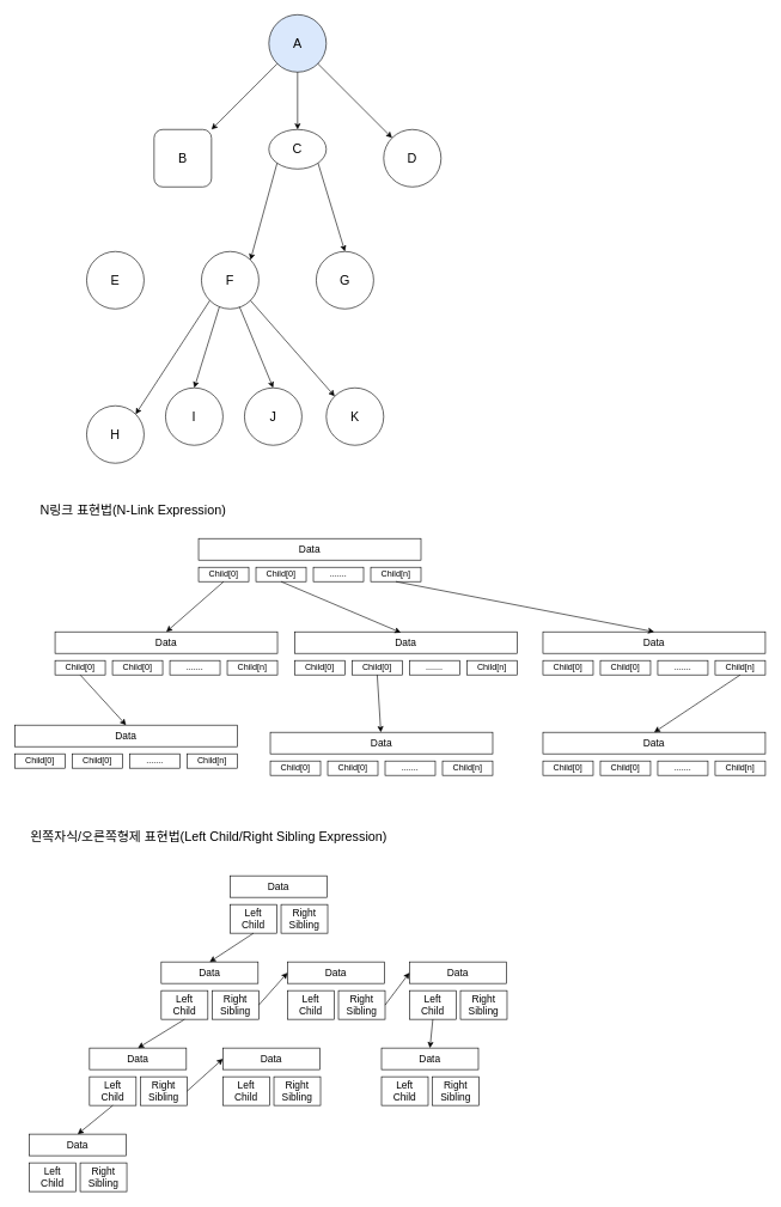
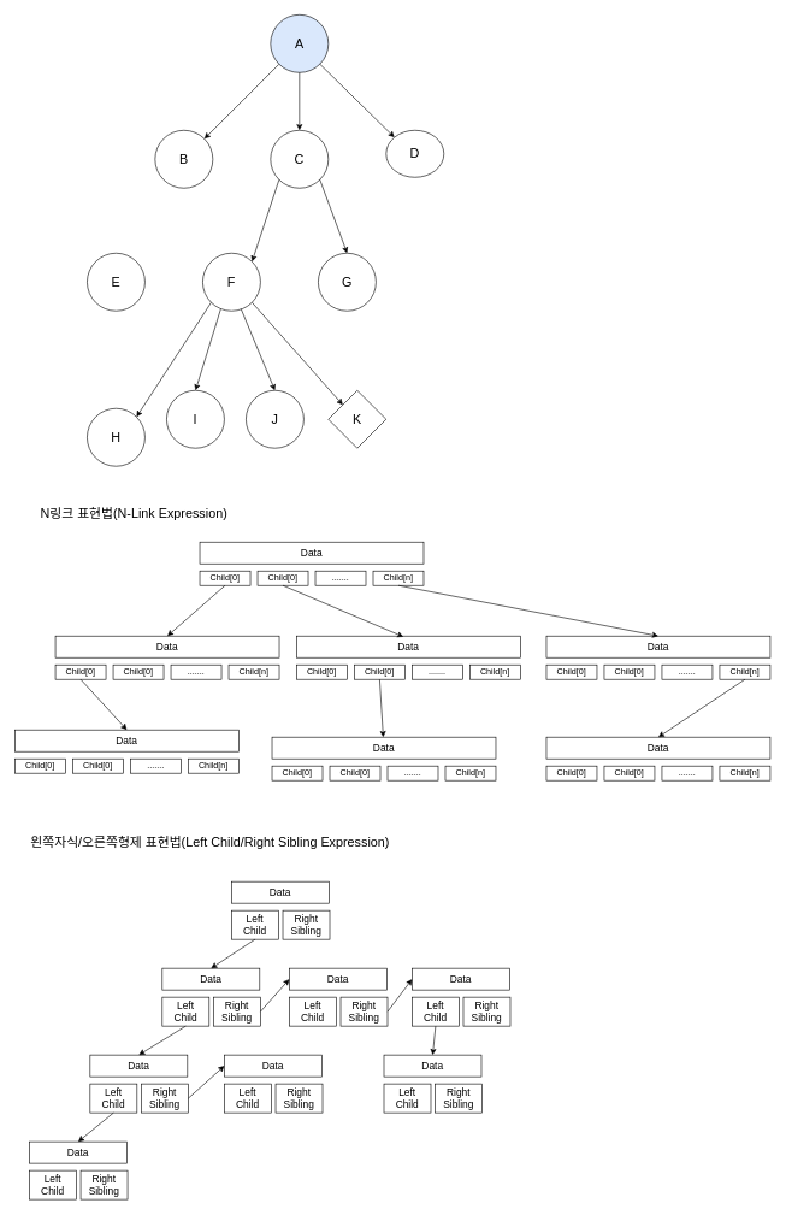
  <mxCell id="0" />
  <mxCell id="1" parent="0" />
  <mxCell id="2" value="&lt;font style=&quot;font-size: 18px&quot;&gt;A&lt;/font&gt;" style="ellipse;whiteSpace=wrap;html=1;aspect=fixed;fillColor=#dae8fc;" parent="1" vertex="1"><mxGeometry x="374" y="20" width="80" height="80" as="geometry" /></mxCell>
- <mxCell id="3" value="&lt;span style=&quot;font-size: 18px&quot;&gt;B&lt;/span&gt;" style="whiteSpace=wrap;html=1;aspect=fixed;rounded=1;" parent="1" vertex="1"><mxGeometry x="214" y="180" width="80" height="80" as="geometry" /></mxCell>
- <mxCell id="4" value="&lt;span style=&quot;font-size: 18px&quot;&gt;C&lt;/span&gt;" style="ellipse;whiteSpace=wrap;html=1;aspect=fixed;" parent="1" vertex="1"><mxGeometry x="374" y="180" width="80" height="55" as="geometry" /></mxCell>
- <mxCell id="5" value="&lt;span style=&quot;font-size: 18px&quot;&gt;D&lt;/span&gt;" style="ellipse;whiteSpace=wrap;html=1;aspect=fixed;" parent="1" vertex="1"><mxGeometry x="534" y="180" width="80" height="80" as="geometry" /></mxCell>
+ <mxCell id="3" value="&lt;span style=&quot;font-size: 18px&quot;&gt;B&lt;/span&gt;" style="ellipse;whiteSpace=wrap;html=1;aspect=fixed;" parent="1" vertex="1"><mxGeometry x="214" y="180" width="80" height="80" as="geometry" /></mxCell>
+ <mxCell id="4" value="&lt;span style=&quot;font-size: 18px&quot;&gt;C&lt;/span&gt;" style="ellipse;whiteSpace=wrap;html=1;aspect=fixed;" parent="1" vertex="1"><mxGeometry x="374" y="180" width="80" height="80" as="geometry" /></mxCell>
+ <mxCell id="5" value="&lt;span style=&quot;font-size: 18px&quot;&gt;D&lt;/span&gt;" style="ellipse;whiteSpace=wrap;html=1;aspect=fixed;" parent="1" vertex="1"><mxGeometry x="534" y="180" width="80" height="65" as="geometry" /></mxCell>
  <mxCell id="6" value="&lt;span style=&quot;font-size: 18px&quot;&gt;E&lt;/span&gt;" style="ellipse;whiteSpace=wrap;html=1;aspect=fixed;" parent="1" vertex="1"><mxGeometry x="120" y="350" width="80" height="80" as="geometry" /></mxCell>
  <mxCell id="7" value="&lt;span style=&quot;font-size: 18px&quot;&gt;F&lt;/span&gt;" style="ellipse;whiteSpace=wrap;html=1;aspect=fixed;" parent="1" vertex="1"><mxGeometry x="280" y="350" width="80" height="80" as="geometry" /></mxCell>
  <mxCell id="8" value="&lt;span style=&quot;font-size: 18px&quot;&gt;G&lt;/span&gt;" style="ellipse;whiteSpace=wrap;html=1;aspect=fixed;" parent="1" vertex="1"><mxGeometry x="440" y="350" width="80" height="80" as="geometry" /></mxCell>
  <mxCell id="9" value="&lt;span style=&quot;font-size: 18px&quot;&gt;H&lt;/span&gt;" style="ellipse;whiteSpace=wrap;html=1;aspect=fixed;" parent="1" vertex="1"><mxGeometry x="120" y="565" width="80" height="80" as="geometry" /></mxCell>
  <mxCell id="10" value="&lt;span style=&quot;font-size: 18px&quot;&gt;I&lt;/span&gt;" style="ellipse;whiteSpace=wrap;html=1;aspect=fixed;" parent="1" vertex="1"><mxGeometry x="230" y="540" width="80" height="80" as="geometry" /></mxCell>
  <mxCell id="11" value="&lt;span style=&quot;font-size: 18px&quot;&gt;J&lt;/span&gt;" style="ellipse;whiteSpace=wrap;html=1;aspect=fixed;" parent="1" vertex="1"><mxGeometry x="340" y="540" width="80" height="80" as="geometry" /></mxCell>
- <mxCell id="12" value="&lt;span style=&quot;font-size: 18px&quot;&gt;K&lt;/span&gt;" style="ellipse;whiteSpace=wrap;html=1;aspect=fixed;" parent="1" vertex="1"><mxGeometry x="454" y="540" width="80" height="80" as="geometry" /></mxCell>
+ <mxCell id="12" value="&lt;span style=&quot;font-size: 18px&quot;&gt;K&lt;/span&gt;" style="rhombus;whiteSpace=wrap;html=1;aspect=fixed;" parent="1" vertex="1"><mxGeometry x="454" y="540" width="80" height="80" as="geometry" /></mxCell>
  <mxCell id="13" value="" style="endArrow=classic;html=1;entryX=1;entryY=0;entryDx=0;entryDy=0;exitX=0;exitY=1;exitDx=0;exitDy=0;" parent="1" source="4" target="7" edge="1"><mxGeometry width="50" height="50" relative="1" as="geometry"><mxPoint x="560" y="430" as="sourcePoint" /><mxPoint x="610" y="380" as="targetPoint" /></mxGeometry></mxCell>
  <mxCell id="14" value="" style="endArrow=classic;html=1;exitX=0;exitY=1;exitDx=0;exitDy=0;entryX=1;entryY=0;entryDx=0;entryDy=0;" parent="1" source="2" target="3" edge="1"><mxGeometry width="50" height="50" relative="1" as="geometry"><mxPoint x="660" y="510" as="sourcePoint" /><mxPoint x="710" y="460" as="targetPoint" /></mxGeometry></mxCell>
  <mxCell id="15" value="" style="endArrow=classic;html=1;exitX=0.5;exitY=1;exitDx=0;exitDy=0;entryX=0.5;entryY=0;entryDx=0;entryDy=0;" parent="1" source="2" target="4" edge="1"><mxGeometry width="50" height="50" relative="1" as="geometry"><mxPoint x="395.716" y="98.284" as="sourcePoint" /><mxPoint x="292.284" y="201.716" as="targetPoint" /></mxGeometry></mxCell>
  <mxCell id="16" value="" style="endArrow=classic;html=1;exitX=1;exitY=1;exitDx=0;exitDy=0;entryX=0;entryY=0;entryDx=0;entryDy=0;" parent="1" source="2" target="5" edge="1"><mxGeometry width="50" height="50" relative="1" as="geometry"><mxPoint x="424" y="110" as="sourcePoint" /><mxPoint x="424" y="190" as="targetPoint" /></mxGeometry></mxCell>
  <mxCell id="17" value="" style="endArrow=classic;html=1;entryX=0.5;entryY=0;entryDx=0;entryDy=0;exitX=1;exitY=1;exitDx=0;exitDy=0;" parent="1" source="4" target="8" edge="1"><mxGeometry width="50" height="50" relative="1" as="geometry"><mxPoint x="570" y="440" as="sourcePoint" /><mxPoint x="620" y="390" as="targetPoint" /></mxGeometry></mxCell>
  <mxCell id="18" value="" style="endArrow=classic;html=1;entryX=1;entryY=0;entryDx=0;entryDy=0;exitX=0;exitY=1;exitDx=0;exitDy=0;" parent="1" source="7" target="9" edge="1"><mxGeometry width="50" height="50" relative="1" as="geometry"><mxPoint x="237.436" y="420.004" as="sourcePoint" /><mxPoint x="200.004" y="533.436" as="targetPoint" /></mxGeometry></mxCell>
  <mxCell id="19" value="" style="endArrow=classic;html=1;entryX=0.5;entryY=0;entryDx=0;entryDy=0;exitX=0.313;exitY=0.963;exitDx=0;exitDy=0;exitPerimeter=0;" parent="1" source="7" target="10" edge="1"><mxGeometry width="50" height="50" relative="1" as="geometry"><mxPoint x="290" y="400" as="sourcePoint" /><mxPoint x="198.284" y="561.716" as="targetPoint" /></mxGeometry></mxCell>
  <mxCell id="20" value="" style="endArrow=classic;html=1;entryX=0.5;entryY=0;entryDx=0;entryDy=0;exitX=0.663;exitY=0.963;exitDx=0;exitDy=0;exitPerimeter=0;" parent="1" source="7" target="11" edge="1"><mxGeometry width="50" height="50" relative="1" as="geometry"><mxPoint x="301.716" y="428.284" as="sourcePoint" /><mxPoint x="280" y="550" as="targetPoint" /></mxGeometry></mxCell>
  <mxCell id="21" value="" style="endArrow=classic;html=1;entryX=0;entryY=0;entryDx=0;entryDy=0;exitX=1;exitY=1;exitDx=0;exitDy=0;" parent="1" source="7" target="12" edge="1"><mxGeometry width="50" height="50" relative="1" as="geometry"><mxPoint x="330" y="440" as="sourcePoint" /><mxPoint x="361.716" y="561.716" as="targetPoint" /></mxGeometry></mxCell>
  <mxCell id="22" value="&lt;font style=&quot;font-size: 14px&quot;&gt;Data&lt;/font&gt;" style="rounded=0;whiteSpace=wrap;html=1;" parent="1" vertex="1"><mxGeometry x="276" y="750" width="310" height="30" as="geometry" /></mxCell>
  <mxCell id="23" value="&lt;font style=&quot;font-size: 18px&quot;&gt;N링크 표현법(N-Link Expression)&lt;/font&gt;" style="text;html=1;strokeColor=none;fillColor=none;align=center;verticalAlign=middle;whiteSpace=wrap;rounded=0;" parent="1" vertex="1"><mxGeometry x="40" y="700" width="290" height="20" as="geometry" /></mxCell>
  <mxCell id="24" value="Child[0]" style="rounded=0;whiteSpace=wrap;html=1;" parent="1" vertex="1"><mxGeometry x="276" y="790" width="70" height="20" as="geometry" /></mxCell>
  <mxCell id="25" value="Child[0]" style="rounded=0;whiteSpace=wrap;html=1;" parent="1" vertex="1"><mxGeometry x="356" y="790" width="70" height="20" as="geometry" /></mxCell>
  <mxCell id="26" value="......." style="rounded=0;whiteSpace=wrap;html=1;" parent="1" vertex="1"><mxGeometry x="436" y="790" width="70" height="20" as="geometry" /></mxCell>
  <mxCell id="27" value="Child[n]" style="rounded=0;whiteSpace=wrap;html=1;" parent="1" vertex="1"><mxGeometry x="516" y="790" width="70" height="20" as="geometry" /></mxCell>
  <mxCell id="28" value="&lt;font style=&quot;font-size: 14px&quot;&gt;Data&lt;/font&gt;" style="rounded=0;whiteSpace=wrap;html=1;" parent="1" vertex="1"><mxGeometry x="76" y="880" width="310" height="30" as="geometry" /></mxCell>
  <mxCell id="29" value="Child[0]" style="rounded=0;whiteSpace=wrap;html=1;" parent="1" vertex="1"><mxGeometry x="76" y="920" width="70" height="20" as="geometry" /></mxCell>
  <mxCell id="30" value="Child[0]" style="rounded=0;whiteSpace=wrap;html=1;" parent="1" vertex="1"><mxGeometry x="156" y="920" width="70" height="20" as="geometry" /></mxCell>
  <mxCell id="31" value="......." style="rounded=0;whiteSpace=wrap;html=1;" parent="1" vertex="1"><mxGeometry x="236" y="920" width="70" height="20" as="geometry" /></mxCell>
  <mxCell id="32" value="Child[n]" style="rounded=0;whiteSpace=wrap;html=1;" parent="1" vertex="1"><mxGeometry x="316" y="920" width="70" height="20" as="geometry" /></mxCell>
  <mxCell id="33" value="&lt;font style=&quot;font-size: 14px&quot;&gt;Data&lt;/font&gt;" style="rounded=0;whiteSpace=wrap;html=1;" parent="1" vertex="1"><mxGeometry x="410" y="880" width="310" height="30" as="geometry" /></mxCell>
  <mxCell id="34" value="Child[0]" style="rounded=0;whiteSpace=wrap;html=1;" parent="1" vertex="1"><mxGeometry x="410" y="920" width="70" height="20" as="geometry" /></mxCell>
  <mxCell id="35" value="Child[0]" style="rounded=0;whiteSpace=wrap;html=1;" parent="1" vertex="1"><mxGeometry x="490" y="920" width="70" height="20" as="geometry" /></mxCell>
  <mxCell id="36" value="......." style="rounded=0;whiteSpace=wrap;html=1;" parent="1" vertex="1"><mxGeometry x="570" y="920" width="70" height="20" as="geometry" /></mxCell>
  <mxCell id="37" value="Child[n]" style="rounded=0;whiteSpace=wrap;html=1;" parent="1" vertex="1"><mxGeometry x="650" y="920" width="70" height="20" as="geometry" /></mxCell>
  <mxCell id="38" value="&lt;font style=&quot;font-size: 14px&quot;&gt;Data&lt;/font&gt;" style="rounded=0;whiteSpace=wrap;html=1;" parent="1" vertex="1"><mxGeometry x="756" y="880" width="310" height="30" as="geometry" /></mxCell>
  <mxCell id="39" value="Child[0]" style="rounded=0;whiteSpace=wrap;html=1;" parent="1" vertex="1"><mxGeometry x="756" y="920" width="70" height="20" as="geometry" /></mxCell>
  <mxCell id="40" value="Child[0]" style="rounded=0;whiteSpace=wrap;html=1;" parent="1" vertex="1"><mxGeometry x="836" y="920" width="70" height="20" as="geometry" /></mxCell>
  <mxCell id="41" value="......." style="rounded=0;whiteSpace=wrap;html=1;" parent="1" vertex="1"><mxGeometry x="916" y="920" width="70" height="20" as="geometry" /></mxCell>
  <mxCell id="42" value="Child[n]" style="rounded=0;whiteSpace=wrap;html=1;" parent="1" vertex="1"><mxGeometry x="996" y="920" width="70" height="20" as="geometry" /></mxCell>
  <mxCell id="43" value="&lt;font style=&quot;font-size: 14px&quot;&gt;Data&lt;/font&gt;" style="rounded=0;whiteSpace=wrap;html=1;" parent="1" vertex="1"><mxGeometry x="20" y="1010" width="310" height="30" as="geometry" /></mxCell>
  <mxCell id="44" value="Child[0]" style="rounded=0;whiteSpace=wrap;html=1;" parent="1" vertex="1"><mxGeometry x="20" y="1050" width="70" height="20" as="geometry" /></mxCell>
  <mxCell id="45" value="Child[0]" style="rounded=0;whiteSpace=wrap;html=1;" parent="1" vertex="1"><mxGeometry x="100" y="1050" width="70" height="20" as="geometry" /></mxCell>
  <mxCell id="46" value="......." style="rounded=0;whiteSpace=wrap;html=1;" parent="1" vertex="1"><mxGeometry x="180" y="1050" width="70" height="20" as="geometry" /></mxCell>
  <mxCell id="47" value="Child[n]" style="rounded=0;whiteSpace=wrap;html=1;" parent="1" vertex="1"><mxGeometry x="260" y="1050" width="70" height="20" as="geometry" /></mxCell>
  <mxCell id="48" value="&lt;font style=&quot;font-size: 14px&quot;&gt;Data&lt;/font&gt;" style="rounded=0;whiteSpace=wrap;html=1;" parent="1" vertex="1"><mxGeometry x="376" y="1020" width="310" height="30" as="geometry" /></mxCell>
  <mxCell id="49" value="Child[0]" style="rounded=0;whiteSpace=wrap;html=1;" parent="1" vertex="1"><mxGeometry x="376" y="1060" width="70" height="20" as="geometry" /></mxCell>
  <mxCell id="50" value="Child[0]" style="rounded=0;whiteSpace=wrap;html=1;" parent="1" vertex="1"><mxGeometry x="456" y="1060" width="70" height="20" as="geometry" /></mxCell>
  <mxCell id="51" value="......." style="rounded=0;whiteSpace=wrap;html=1;" parent="1" vertex="1"><mxGeometry x="536" y="1060" width="70" height="20" as="geometry" /></mxCell>
  <mxCell id="52" value="Child[n]" style="rounded=0;whiteSpace=wrap;html=1;" parent="1" vertex="1"><mxGeometry x="616" y="1060" width="70" height="20" as="geometry" /></mxCell>
  <mxCell id="53" value="&lt;font style=&quot;font-size: 14px&quot;&gt;Data&lt;/font&gt;" style="rounded=0;whiteSpace=wrap;html=1;" parent="1" vertex="1"><mxGeometry x="756" y="1020" width="310" height="30" as="geometry" /></mxCell>
  <mxCell id="54" value="Child[0]" style="rounded=0;whiteSpace=wrap;html=1;" parent="1" vertex="1"><mxGeometry x="756" y="1060" width="70" height="20" as="geometry" /></mxCell>
  <mxCell id="55" value="Child[0]" style="rounded=0;whiteSpace=wrap;html=1;" parent="1" vertex="1"><mxGeometry x="836" y="1060" width="70" height="20" as="geometry" /></mxCell>
  <mxCell id="56" value="......." style="rounded=0;whiteSpace=wrap;html=1;" parent="1" vertex="1"><mxGeometry x="916" y="1060" width="70" height="20" as="geometry" /></mxCell>
  <mxCell id="57" value="Child[n]" style="rounded=0;whiteSpace=wrap;html=1;" parent="1" vertex="1"><mxGeometry x="996" y="1060" width="70" height="20" as="geometry" /></mxCell>
  <mxCell id="58" value="" style="endArrow=classic;html=1;entryX=0.5;entryY=0;entryDx=0;entryDy=0;exitX=0.5;exitY=1;exitDx=0;exitDy=0;" parent="1" source="24" target="28" edge="1"><mxGeometry width="50" height="50" relative="1" as="geometry"><mxPoint x="315.04" y="437.04" as="sourcePoint" /><mxPoint x="280" y="550" as="targetPoint" /></mxGeometry></mxCell>
  <mxCell id="59" value="" style="endArrow=classic;html=1;entryX=0.477;entryY=0.033;entryDx=0;entryDy=0;exitX=0.5;exitY=1;exitDx=0;exitDy=0;entryPerimeter=0;" parent="1" source="25" target="33" edge="1"><mxGeometry width="50" height="50" relative="1" as="geometry"><mxPoint x="321" y="820" as="sourcePoint" /><mxPoint x="241" y="890" as="targetPoint" /></mxGeometry></mxCell>
  <mxCell id="60" value="" style="endArrow=classic;html=1;entryX=0.5;entryY=0;entryDx=0;entryDy=0;exitX=0.5;exitY=1;exitDx=0;exitDy=0;" parent="1" source="27" target="38" edge="1"><mxGeometry width="50" height="50" relative="1" as="geometry"><mxPoint x="401" y="820" as="sourcePoint" /><mxPoint x="567.87" y="890.99" as="targetPoint" /></mxGeometry></mxCell>
  <mxCell id="61" value="" style="endArrow=classic;html=1;entryX=0.5;entryY=0;entryDx=0;entryDy=0;exitX=0.5;exitY=1;exitDx=0;exitDy=0;" parent="1" source="29" target="43" edge="1"><mxGeometry width="50" height="50" relative="1" as="geometry"><mxPoint x="561" y="820" as="sourcePoint" /><mxPoint x="921" y="890" as="targetPoint" /></mxGeometry></mxCell>
  <mxCell id="62" value="" style="endArrow=classic;html=1;exitX=0.5;exitY=1;exitDx=0;exitDy=0;" parent="1" source="35" target="48" edge="1"><mxGeometry width="50" height="50" relative="1" as="geometry"><mxPoint x="121" y="950" as="sourcePoint" /><mxPoint x="185" y="1020" as="targetPoint" /></mxGeometry></mxCell>
  <mxCell id="63" value="" style="endArrow=classic;html=1;exitX=0.5;exitY=1;exitDx=0;exitDy=0;entryX=0.5;entryY=0;entryDx=0;entryDy=0;" parent="1" source="42" target="53" edge="1"><mxGeometry width="50" height="50" relative="1" as="geometry"><mxPoint x="535" y="950" as="sourcePoint" /><mxPoint x="540.053" y="1030" as="targetPoint" /></mxGeometry></mxCell>
  <mxCell id="64" value="&lt;font style=&quot;font-size: 18px&quot;&gt;왼쪽자식/오른쪽형제 표현법(Left Child/Right Sibling Expression)&lt;/font&gt;" style="text;whiteSpace=wrap;html=1;" parent="1" vertex="1"><mxGeometry x="40" y="1149" width="520" height="30" as="geometry" /></mxCell>
  <mxCell id="65" value="&lt;font style=&quot;font-size: 14px&quot;&gt;Data&lt;/font&gt;" style="rounded=0;whiteSpace=wrap;html=1;" parent="1" vertex="1"><mxGeometry x="320" y="1220" width="135" height="30" as="geometry" /></mxCell>
  <mxCell id="66" value="&lt;font style=&quot;font-size: 14px&quot;&gt;Left&lt;br&gt;Child&lt;br&gt;&lt;/font&gt;" style="rounded=0;whiteSpace=wrap;html=1;" parent="1" vertex="1"><mxGeometry x="320" y="1260" width="65" height="40" as="geometry" /></mxCell>
  <mxCell id="67" value="&lt;font style=&quot;font-size: 14px&quot;&gt;Right&lt;br&gt;Sibling&lt;br&gt;&lt;/font&gt;" style="rounded=0;whiteSpace=wrap;html=1;" parent="1" vertex="1"><mxGeometry x="391" y="1260" width="65" height="40" as="geometry" /></mxCell>
  <mxCell id="68" value="&lt;font style=&quot;font-size: 14px&quot;&gt;Data&lt;/font&gt;" style="rounded=0;whiteSpace=wrap;html=1;" parent="1" vertex="1"><mxGeometry x="224" y="1340" width="135" height="30" as="geometry" /></mxCell>
  <mxCell id="69" value="&lt;font style=&quot;font-size: 14px&quot;&gt;Left&lt;br&gt;Child&lt;br&gt;&lt;/font&gt;" style="rounded=0;whiteSpace=wrap;html=1;" parent="1" vertex="1"><mxGeometry x="224" y="1380" width="65" height="40" as="geometry" /></mxCell>
  <mxCell id="70" value="&lt;font style=&quot;font-size: 14px&quot;&gt;Right&lt;br&gt;Sibling&lt;br&gt;&lt;/font&gt;" style="rounded=0;whiteSpace=wrap;html=1;" parent="1" vertex="1"><mxGeometry x="295" y="1380" width="65" height="40" as="geometry" /></mxCell>
  <mxCell id="71" value="&lt;font style=&quot;font-size: 14px&quot;&gt;Data&lt;/font&gt;" style="rounded=0;whiteSpace=wrap;html=1;" parent="1" vertex="1"><mxGeometry x="400" y="1340" width="135" height="30" as="geometry" /></mxCell>
  <mxCell id="72" value="&lt;font style=&quot;font-size: 14px&quot;&gt;Left&lt;br&gt;Child&lt;br&gt;&lt;/font&gt;" style="rounded=0;whiteSpace=wrap;html=1;" parent="1" vertex="1"><mxGeometry x="400" y="1380" width="65" height="40" as="geometry" /></mxCell>
  <mxCell id="73" value="&lt;font style=&quot;font-size: 14px&quot;&gt;Right&lt;br&gt;Sibling&lt;br&gt;&lt;/font&gt;" style="rounded=0;whiteSpace=wrap;html=1;" parent="1" vertex="1"><mxGeometry x="471" y="1380" width="65" height="40" as="geometry" /></mxCell>
  <mxCell id="74" value="&lt;font style=&quot;font-size: 14px&quot;&gt;Data&lt;/font&gt;" style="rounded=0;whiteSpace=wrap;html=1;" parent="1" vertex="1"><mxGeometry x="570" y="1340" width="135" height="30" as="geometry" /></mxCell>
  <mxCell id="75" value="&lt;font style=&quot;font-size: 14px&quot;&gt;Left&lt;br&gt;Child&lt;br&gt;&lt;/font&gt;" style="rounded=0;whiteSpace=wrap;html=1;" parent="1" vertex="1"><mxGeometry x="570" y="1380" width="65" height="40" as="geometry" /></mxCell>
  <mxCell id="76" value="&lt;font style=&quot;font-size: 14px&quot;&gt;Right&lt;br&gt;Sibling&lt;br&gt;&lt;/font&gt;" style="rounded=0;whiteSpace=wrap;html=1;" parent="1" vertex="1"><mxGeometry x="641" y="1380" width="65" height="40" as="geometry" /></mxCell>
  <mxCell id="77" value="&lt;font style=&quot;font-size: 14px&quot;&gt;Data&lt;/font&gt;" style="rounded=0;whiteSpace=wrap;html=1;" parent="1" vertex="1"><mxGeometry x="124" y="1460" width="135" height="30" as="geometry" /></mxCell>
  <mxCell id="78" value="&lt;font style=&quot;font-size: 14px&quot;&gt;Left&lt;br&gt;Child&lt;br&gt;&lt;/font&gt;" style="rounded=0;whiteSpace=wrap;html=1;" parent="1" vertex="1"><mxGeometry x="124" y="1500" width="65" height="40" as="geometry" /></mxCell>
  <mxCell id="79" value="&lt;font style=&quot;font-size: 14px&quot;&gt;Right&lt;br&gt;Sibling&lt;br&gt;&lt;/font&gt;" style="rounded=0;whiteSpace=wrap;html=1;" parent="1" vertex="1"><mxGeometry x="195" y="1500" width="65" height="40" as="geometry" /></mxCell>
  <mxCell id="80" value="&lt;font style=&quot;font-size: 14px&quot;&gt;Data&lt;/font&gt;" style="rounded=0;whiteSpace=wrap;html=1;" parent="1" vertex="1"><mxGeometry x="310" y="1460" width="135" height="30" as="geometry" /></mxCell>
  <mxCell id="81" value="&lt;font style=&quot;font-size: 14px&quot;&gt;Left&lt;br&gt;Child&lt;br&gt;&lt;/font&gt;" style="rounded=0;whiteSpace=wrap;html=1;" parent="1" vertex="1"><mxGeometry x="310" y="1500" width="65" height="40" as="geometry" /></mxCell>
  <mxCell id="82" value="&lt;font style=&quot;font-size: 14px&quot;&gt;Right&lt;br&gt;Sibling&lt;br&gt;&lt;/font&gt;" style="rounded=0;whiteSpace=wrap;html=1;" parent="1" vertex="1"><mxGeometry x="381" y="1500" width="65" height="40" as="geometry" /></mxCell>
  <mxCell id="83" value="&lt;font style=&quot;font-size: 14px&quot;&gt;Data&lt;/font&gt;" style="rounded=0;whiteSpace=wrap;html=1;" parent="1" vertex="1"><mxGeometry x="531" y="1460" width="135" height="30" as="geometry" /></mxCell>
  <mxCell id="84" value="&lt;font style=&quot;font-size: 14px&quot;&gt;Left&lt;br&gt;Child&lt;br&gt;&lt;/font&gt;" style="rounded=0;whiteSpace=wrap;html=1;" parent="1" vertex="1"><mxGeometry x="531" y="1500" width="65" height="40" as="geometry" /></mxCell>
  <mxCell id="85" value="&lt;font style=&quot;font-size: 14px&quot;&gt;Right&lt;br&gt;Sibling&lt;br&gt;&lt;/font&gt;" style="rounded=0;whiteSpace=wrap;html=1;" parent="1" vertex="1"><mxGeometry x="602" y="1500" width="65" height="40" as="geometry" /></mxCell>
  <mxCell id="86" value="&lt;font style=&quot;font-size: 14px&quot;&gt;Data&lt;/font&gt;" style="rounded=0;whiteSpace=wrap;html=1;" parent="1" vertex="1"><mxGeometry x="40" y="1580" width="135" height="30" as="geometry" /></mxCell>
  <mxCell id="87" value="&lt;font style=&quot;font-size: 14px&quot;&gt;Left&lt;br&gt;Child&lt;br&gt;&lt;/font&gt;" style="rounded=0;whiteSpace=wrap;html=1;" parent="1" vertex="1"><mxGeometry x="40" y="1620" width="65" height="40" as="geometry" /></mxCell>
  <mxCell id="88" value="&lt;font style=&quot;font-size: 14px&quot;&gt;Right&lt;br&gt;Sibling&lt;br&gt;&lt;/font&gt;" style="rounded=0;whiteSpace=wrap;html=1;" parent="1" vertex="1"><mxGeometry x="111" y="1620" width="65" height="40" as="geometry" /></mxCell>
  <mxCell id="89" value="" style="endArrow=classic;html=1;exitX=0.5;exitY=1;exitDx=0;exitDy=0;entryX=0.5;entryY=0;entryDx=0;entryDy=0;" parent="1" source="66" target="68" edge="1"><mxGeometry width="50" height="50" relative="1" as="geometry"><mxPoint x="535" y="950" as="sourcePoint" /><mxPoint x="540.053" y="1030" as="targetPoint" /></mxGeometry></mxCell>
  <mxCell id="90" value="" style="endArrow=classic;html=1;exitX=1;exitY=0.5;exitDx=0;exitDy=0;entryX=0;entryY=0.5;entryDx=0;entryDy=0;" parent="1" source="70" target="71" edge="1"><mxGeometry width="50" height="50" relative="1" as="geometry"><mxPoint x="362.5" y="1310" as="sourcePoint" /><mxPoint x="301.5" y="1350" as="targetPoint" /></mxGeometry></mxCell>
  <mxCell id="91" value="" style="endArrow=classic;html=1;exitX=0.5;exitY=1;exitDx=0;exitDy=0;entryX=0.5;entryY=0;entryDx=0;entryDy=0;" parent="1" source="69" target="77" edge="1"><mxGeometry width="50" height="50" relative="1" as="geometry"><mxPoint x="370" y="1410" as="sourcePoint" /><mxPoint x="410" y="1365" as="targetPoint" /></mxGeometry></mxCell>
  <mxCell id="92" value="" style="endArrow=classic;html=1;exitX=1;exitY=0.5;exitDx=0;exitDy=0;entryX=0;entryY=0.5;entryDx=0;entryDy=0;" parent="1" source="79" target="80" edge="1"><mxGeometry width="50" height="50" relative="1" as="geometry"><mxPoint x="266.5" y="1430" as="sourcePoint" /><mxPoint x="201.5" y="1470" as="targetPoint" /></mxGeometry></mxCell>
  <mxCell id="93" value="" style="endArrow=classic;html=1;exitX=0.5;exitY=1;exitDx=0;exitDy=0;entryX=0.5;entryY=0;entryDx=0;entryDy=0;" parent="1" source="75" target="83" edge="1"><mxGeometry width="50" height="50" relative="1" as="geometry"><mxPoint x="270" y="1530" as="sourcePoint" /><mxPoint x="320" y="1485" as="targetPoint" /></mxGeometry></mxCell>
  <mxCell id="94" value="" style="endArrow=classic;html=1;exitX=1;exitY=0.5;exitDx=0;exitDy=0;entryX=0;entryY=0.5;entryDx=0;entryDy=0;" parent="1" source="73" target="74" edge="1"><mxGeometry width="50" height="50" relative="1" as="geometry"><mxPoint x="456" y="1530" as="sourcePoint" /><mxPoint x="541" y="1485" as="targetPoint" /></mxGeometry></mxCell>
  <mxCell id="95" value="" style="endArrow=classic;html=1;exitX=0.5;exitY=1;exitDx=0;exitDy=0;entryX=0.5;entryY=0;entryDx=0;entryDy=0;" parent="1" source="78" target="86" edge="1"><mxGeometry width="50" height="50" relative="1" as="geometry"><mxPoint x="546" y="1410" as="sourcePoint" /><mxPoint x="580" y="1365" as="targetPoint" /></mxGeometry></mxCell>
